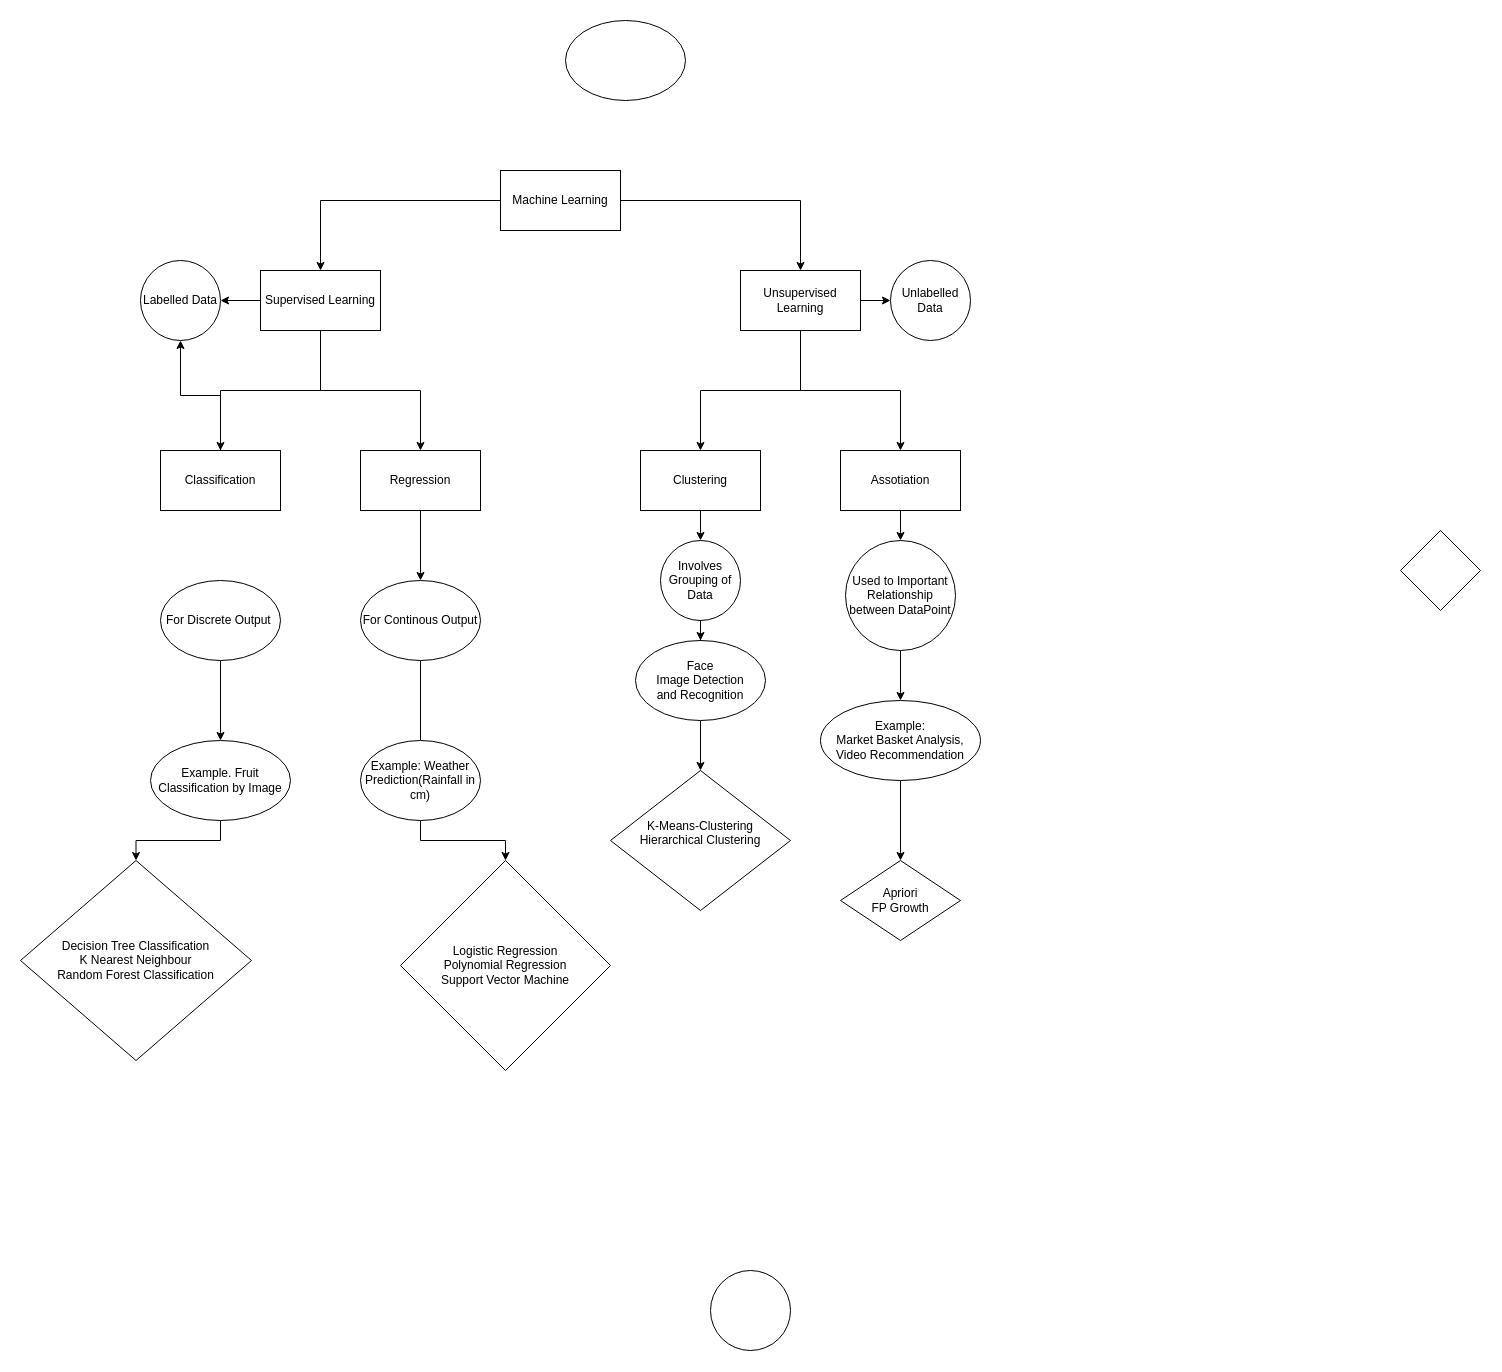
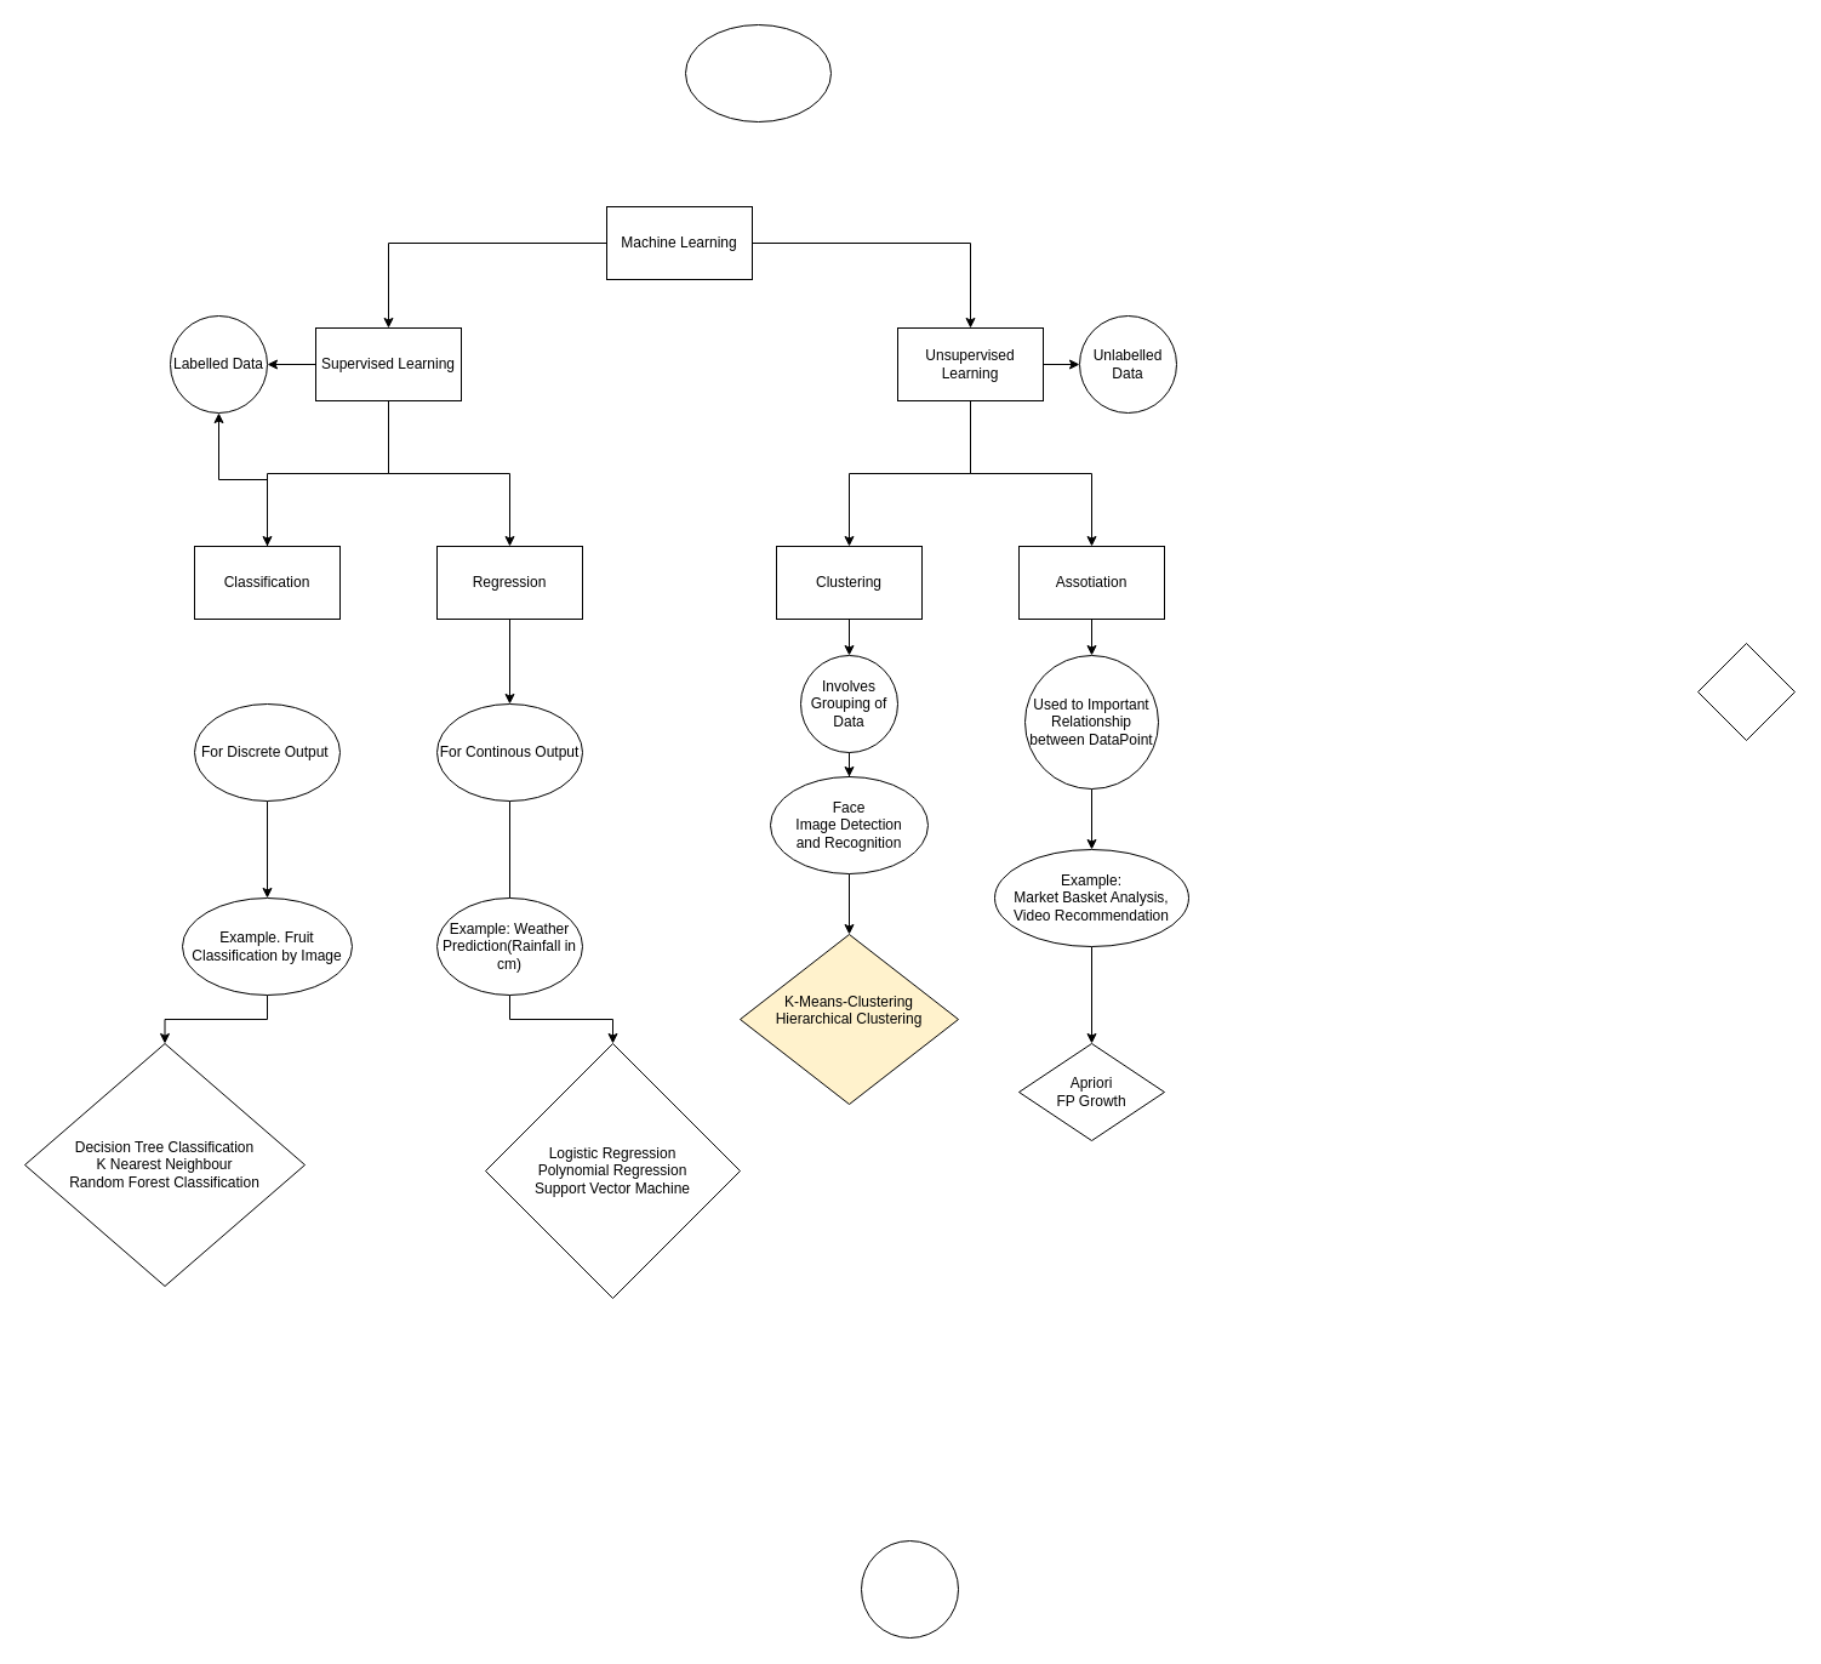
  <mxCell id="0" />
  <mxCell id="1" parent="0" />
  <mxCell id="2" style="edgeStyle=orthogonalEdgeStyle;rounded=0;orthogonalLoop=1;jettySize=auto;html=1;" edge="1" parent="1" source="4" target="8"><mxGeometry relative="1" as="geometry" /></mxCell>
  <mxCell id="3" style="edgeStyle=orthogonalEdgeStyle;rounded=0;orthogonalLoop=1;jettySize=auto;html=1;exitX=1;exitY=0.5;exitDx=0;exitDy=0;entryX=0.5;entryY=0;entryDx=0;entryDy=0;" edge="1" parent="1" source="4" target="12"><mxGeometry relative="1" as="geometry" /></mxCell>
  <mxCell id="4" value="Machine Learning" style="rounded=0;whiteSpace=wrap;html=1;" vertex="1" parent="1"><mxGeometry x="500" y="170" width="120" height="60" as="geometry" /></mxCell>
  <mxCell id="5" value="" style="edgeStyle=orthogonalEdgeStyle;rounded=0;orthogonalLoop=1;jettySize=auto;html=1;" edge="1" parent="1" source="8" target="14"><mxGeometry relative="1" as="geometry" /></mxCell>
  <mxCell id="6" value="" style="edgeStyle=orthogonalEdgeStyle;rounded=0;orthogonalLoop=1;jettySize=auto;html=1;" edge="1" parent="1" source="8" target="16"><mxGeometry relative="1" as="geometry" /></mxCell>
  <mxCell id="7" value="" style="edgeStyle=orthogonalEdgeStyle;rounded=0;orthogonalLoop=1;jettySize=auto;html=1;" edge="1" parent="1" source="8" target="32"><mxGeometry relative="1" as="geometry" /></mxCell>
  <mxCell id="8" value="Supervised Learning" style="rounded=0;whiteSpace=wrap;html=1;" vertex="1" parent="1"><mxGeometry x="260" y="270" width="120" height="60" as="geometry" /></mxCell>
  <mxCell id="9" value="" style="edgeStyle=orthogonalEdgeStyle;rounded=0;orthogonalLoop=1;jettySize=auto;html=1;" edge="1" parent="1" source="12" target="18"><mxGeometry relative="1" as="geometry" /></mxCell>
  <mxCell id="10" value="" style="edgeStyle=orthogonalEdgeStyle;rounded=0;orthogonalLoop=1;jettySize=auto;html=1;" edge="1" parent="1" source="12" target="20"><mxGeometry relative="1" as="geometry" /></mxCell>
  <mxCell id="11" value="" style="edgeStyle=orthogonalEdgeStyle;rounded=0;orthogonalLoop=1;jettySize=auto;html=1;" edge="1" parent="1" source="12" target="31"><mxGeometry relative="1" as="geometry" /></mxCell>
  <mxCell id="12" value="Unsupervised Learning" style="rounded=0;whiteSpace=wrap;html=1;" vertex="1" parent="1"><mxGeometry x="740" y="270" width="120" height="60" as="geometry" /></mxCell>
  <mxCell id="13" value="" style="edgeStyle=orthogonalEdgeStyle;rounded=0;orthogonalLoop=1;jettySize=auto;html=1;" edge="1" parent="1" source="14" target="32"><mxGeometry relative="1" as="geometry" /></mxCell>
  <mxCell id="14" value="Classification" style="rounded=0;whiteSpace=wrap;html=1;" vertex="1" parent="1"><mxGeometry x="160" y="450" width="120" height="60" as="geometry" /></mxCell>
  <mxCell id="15" value="" style="edgeStyle=orthogonalEdgeStyle;rounded=0;orthogonalLoop=1;jettySize=auto;html=1;" edge="1" parent="1" source="16" target="24"><mxGeometry relative="1" as="geometry" /></mxCell>
  <mxCell id="16" value="Regression" style="rounded=0;whiteSpace=wrap;html=1;" vertex="1" parent="1"><mxGeometry x="360" y="450" width="120" height="60" as="geometry" /></mxCell>
  <mxCell id="17" value="" style="edgeStyle=orthogonalEdgeStyle;rounded=0;orthogonalLoop=1;jettySize=auto;html=1;" edge="1" parent="1" source="18" target="38"><mxGeometry relative="1" as="geometry" /></mxCell>
  <mxCell id="18" value="Clustering" style="rounded=0;whiteSpace=wrap;html=1;" vertex="1" parent="1"><mxGeometry x="640" y="450" width="120" height="60" as="geometry" /></mxCell>
  <mxCell id="19" value="" style="edgeStyle=orthogonalEdgeStyle;rounded=0;orthogonalLoop=1;jettySize=auto;html=1;" edge="1" parent="1" source="20" target="40"><mxGeometry relative="1" as="geometry" /></mxCell>
  <mxCell id="20" value="Assotiation" style="rounded=0;whiteSpace=wrap;html=1;" vertex="1" parent="1"><mxGeometry x="840" y="450" width="120" height="60" as="geometry" /></mxCell>
  <mxCell id="21" value="" style="edgeStyle=orthogonalEdgeStyle;rounded=0;orthogonalLoop=1;jettySize=auto;html=1;" edge="1" parent="1" source="22" target="26"><mxGeometry relative="1" as="geometry" /></mxCell>
  <mxCell id="22" value="For Discrete Output&amp;nbsp;" style="ellipse;whiteSpace=wrap;html=1;rounded=0;" vertex="1" parent="1"><mxGeometry x="160" y="580" width="120" height="80" as="geometry" /></mxCell>
  <mxCell id="23" value="" style="edgeStyle=orthogonalEdgeStyle;rounded=0;orthogonalLoop=1;jettySize=auto;html=1;endArrow=none;" edge="1" parent="1" source="24" target="28"><mxGeometry relative="1" as="geometry" /></mxCell>
  <mxCell id="24" value="For Continous Output" style="ellipse;whiteSpace=wrap;html=1;rounded=0;" vertex="1" parent="1"><mxGeometry x="360" y="580" width="120" height="80" as="geometry" /></mxCell>
  <mxCell id="25" value="" style="edgeStyle=orthogonalEdgeStyle;rounded=0;orthogonalLoop=1;jettySize=auto;html=1;" edge="1" parent="1" source="26" target="35"><mxGeometry relative="1" as="geometry" /></mxCell>
  <mxCell id="26" value="Example. Fruit Classification by Image" style="ellipse;whiteSpace=wrap;html=1;rounded=0;" vertex="1" parent="1"><mxGeometry x="150" y="740" width="140" height="80" as="geometry" /></mxCell>
  <mxCell id="27" value="" style="edgeStyle=orthogonalEdgeStyle;rounded=0;orthogonalLoop=1;jettySize=auto;html=1;" edge="1" parent="1" source="28" target="36"><mxGeometry relative="1" as="geometry" /></mxCell>
  <mxCell id="28" value="Example: Weather Prediction(Rainfall in cm)" style="ellipse;whiteSpace=wrap;html=1;rounded=0;" vertex="1" parent="1"><mxGeometry x="360" y="740" width="120" height="80" as="geometry" /></mxCell>
  <mxCell id="29" value="" style="edgeStyle=orthogonalEdgeStyle;rounded=0;orthogonalLoop=1;jettySize=auto;html=1;" edge="1" parent="1" source="30" target="41"><mxGeometry relative="1" as="geometry" /></mxCell>
  <mxCell id="30" value="&lt;div&gt;Face&lt;/div&gt;Image Detection&lt;div&gt;and Recognition&lt;/div&gt;" style="ellipse;whiteSpace=wrap;html=1;rounded=0;" vertex="1" parent="1"><mxGeometry x="635" y="640" width="130" height="80" as="geometry" /></mxCell>
  <mxCell id="31" value="Unlabelled Data" style="ellipse;whiteSpace=wrap;html=1;rounded=0;" vertex="1" parent="1"><mxGeometry x="890" y="260" width="80" height="80" as="geometry" /></mxCell>
  <mxCell id="32" value="Labelled Data" style="ellipse;whiteSpace=wrap;html=1;rounded=0;" vertex="1" parent="1"><mxGeometry y="260" width="80" height="80" as="geometry" x="140" /></mxCell>
  <mxCell id="33" value="" style="edgeStyle=orthogonalEdgeStyle;rounded=0;orthogonalLoop=1;jettySize=auto;html=1;" edge="1" parent="1" source="34" target="42"><mxGeometry relative="1" as="geometry" /></mxCell>
  <mxCell id="34" value="Example:&lt;div&gt;Market Basket Analysis,&lt;/div&gt;&lt;div&gt;Video Recommendation&lt;/div&gt;" style="ellipse;whiteSpace=wrap;html=1;rounded=0;" vertex="1" parent="1"><mxGeometry x="820" y="700" width="160" height="80" as="geometry" /></mxCell>
  <mxCell id="35" value="Decision Tree Classification&lt;div&gt;K Nearest Neighbour&lt;/div&gt;&lt;div&gt;Random Forest Classification&lt;/div&gt;" style="rhombus;whiteSpace=wrap;html=1;rounded=0;" vertex="1" parent="1"><mxGeometry x="20" y="860" width="231" height="200" as="geometry" /></mxCell>
  <mxCell id="36" value="Logistic Regression&lt;div&gt;Polynomial Regression&lt;/div&gt;&lt;div&gt;Support Vector Machine&lt;/div&gt;" style="rhombus;whiteSpace=wrap;html=1;rounded=0;" vertex="1" parent="1"><mxGeometry x="400" y="860" width="210" height="210" as="geometry" /></mxCell>
  <mxCell id="37" value="" style="edgeStyle=orthogonalEdgeStyle;rounded=0;orthogonalLoop=1;jettySize=auto;html=1;" edge="1" parent="1" source="38" target="30"><mxGeometry relative="1" as="geometry" /></mxCell>
  <mxCell id="38" value="Involves Grouping of Data" style="ellipse;whiteSpace=wrap;html=1;aspect=fixed;" vertex="1" parent="1"><mxGeometry x="660" y="540" width="80" height="80" as="geometry" /></mxCell>
  <mxCell id="39" value="" style="edgeStyle=orthogonalEdgeStyle;rounded=0;orthogonalLoop=1;jettySize=auto;html=1;" edge="1" parent="1" source="40" target="34"><mxGeometry relative="1" as="geometry" /></mxCell>
  <mxCell id="40" value="Used to Important Relationship between DataPoint" style="ellipse;whiteSpace=wrap;html=1;aspect=fixed;" vertex="1" parent="1"><mxGeometry x="845" y="540" width="110" height="110" as="geometry" /></mxCell>
- <mxCell id="41" value="K-Means-Clustering&lt;div&gt;Hierarchical Clustering&lt;/div&gt;&lt;div&gt;&lt;br&gt;&lt;/div&gt;" style="rhombus;whiteSpace=wrap;html=1;rounded=0;" vertex="1" parent="1"><mxGeometry x="610" y="770" width="180" height="140" as="geometry" /></mxCell>
+ <mxCell id="41" value="K-Means-Clustering&lt;div&gt;Hierarchical Clustering&lt;/div&gt;&lt;div&gt;&lt;br&gt;&lt;/div&gt;" style="rhombus;whiteSpace=wrap;html=1;rounded=0;fillColor=#fff2cc;" vertex="1" parent="1"><mxGeometry x="610" y="770" width="180" height="140" as="geometry" /></mxCell>
  <mxCell id="42" value="Apriori&lt;div&gt;FP Growth&lt;/div&gt;" style="rhombus;whiteSpace=wrap;html=1;rounded=0;" vertex="1" parent="1"><mxGeometry x="840" y="860" width="120" height="80" as="geometry" /></mxCell>
  <mxCell id="43" value="" style="rhombus;whiteSpace=wrap;html=1;" vertex="1" parent="1"><mxGeometry x="1400" y="530" width="80" height="80" as="geometry" /></mxCell>
  <mxCell id="44" value="" style="ellipse;whiteSpace=wrap;html=1;" vertex="1" parent="1"><mxGeometry x="565" y="20" width="120" height="80" as="geometry" /></mxCell>
  <mxCell id="45" value="" style="ellipse;whiteSpace=wrap;html=1;aspect=fixed;" vertex="1" parent="1"><mxGeometry x="710" y="1270" width="80" height="80" as="geometry" /></mxCell>
